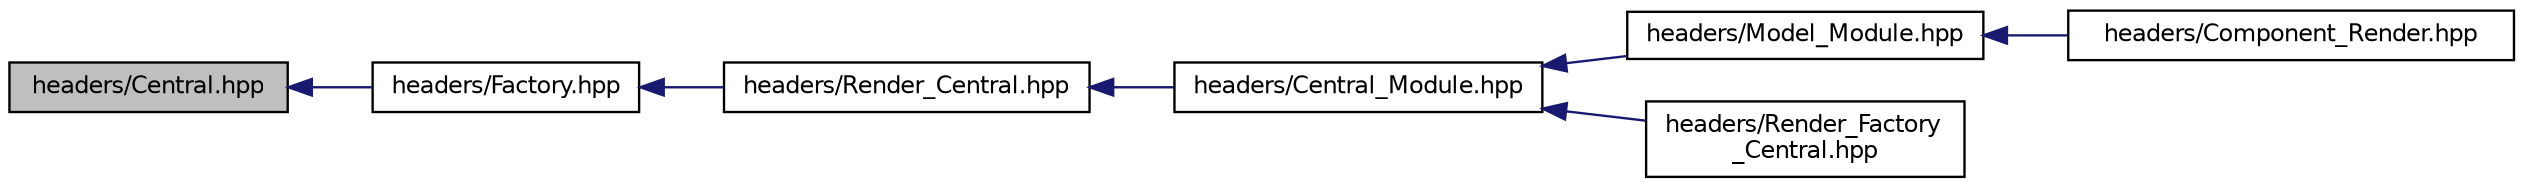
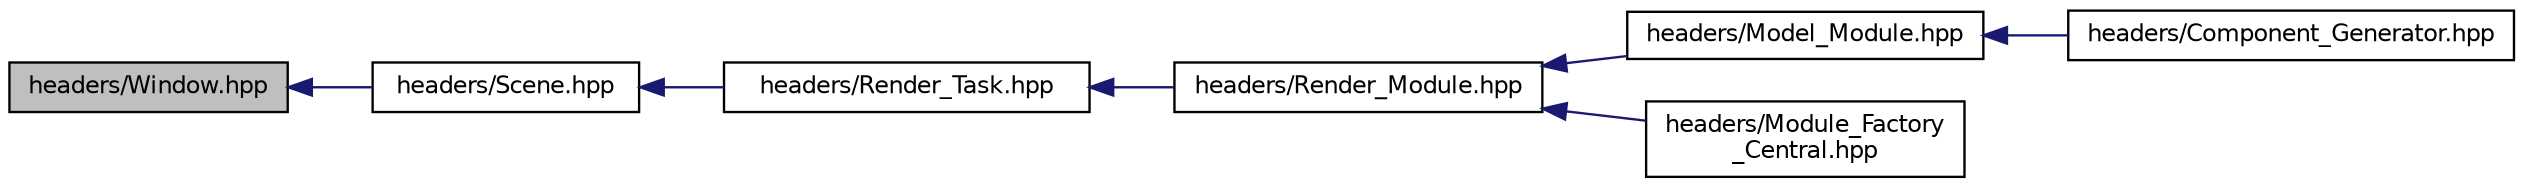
  digraph {
    rankdir=LR
    node [color=black fillcolor=white fontname=Helvetica fontsize=10 shape=record style=filled]
    edge [color=midnightblue dir=back fontname=Helvetica fontsize=10 labelfontname=Helvetica labelfontsize=10 style=solid]
-   n1 [fillcolor=grey75 fontcolor=black height=0.2 label="headers/Central.hpp" width=0.4]
-   n2 [height=0.2 label="headers/Factory.hpp" width=0.4]
-   n3 [height=0.2 label="headers/Render_Central.hpp" width=0.4]
-   n4 [height=0.2 label="headers/Central_Module.hpp" width=0.4]
+   n1 [fillcolor=grey75 fontcolor=black height=0.2 label="headers/Window.hpp" width=0.4]
+   n2 [height=0.2 label="headers/Scene.hpp" width=0.4]
+   n3 [height=0.2 label="headers/Render_Task.hpp" width=0.4]
+   n4 [height=0.2 label="headers/Render_Module.hpp" width=0.4]
    n5 [height=0.2 label="headers/Model_Module.hpp" width=0.4]
-   n6 [height=0.2 label="headers/Render_Factory\l_Central.hpp" width=0.4]
-   n7 [height=0.2 label="headers/Component_Render.hpp" width=0.4]
+   n6 [height=0.2 label="headers/Module_Factory\l_Central.hpp" width=0.4]
+   n7 [height=0.2 label="headers/Component_Generator.hpp" width=0.4]
    n1 -> n2
    n2 -> n3
    n3 -> n4
    n4 -> n5
    n4 -> n6
    n5 -> n7
  }
